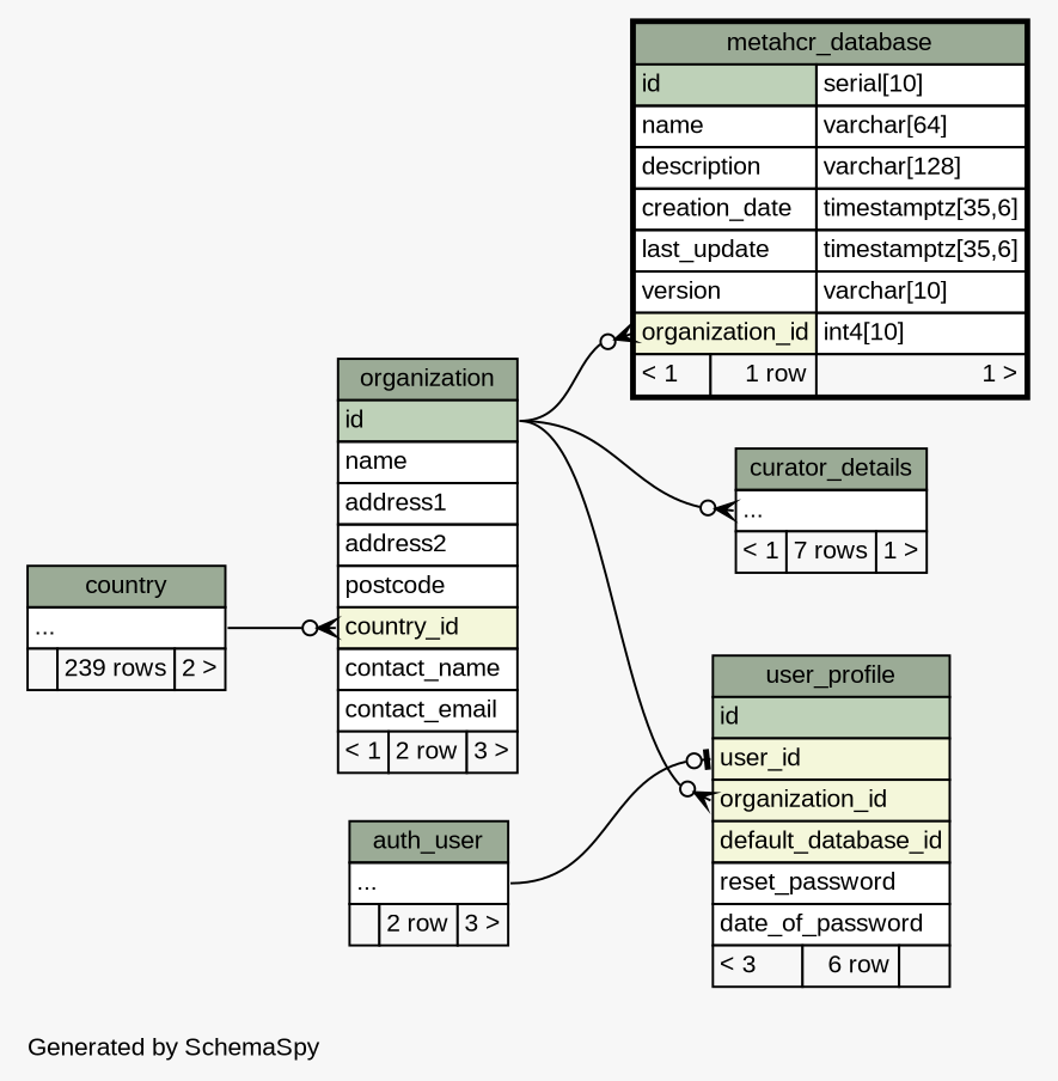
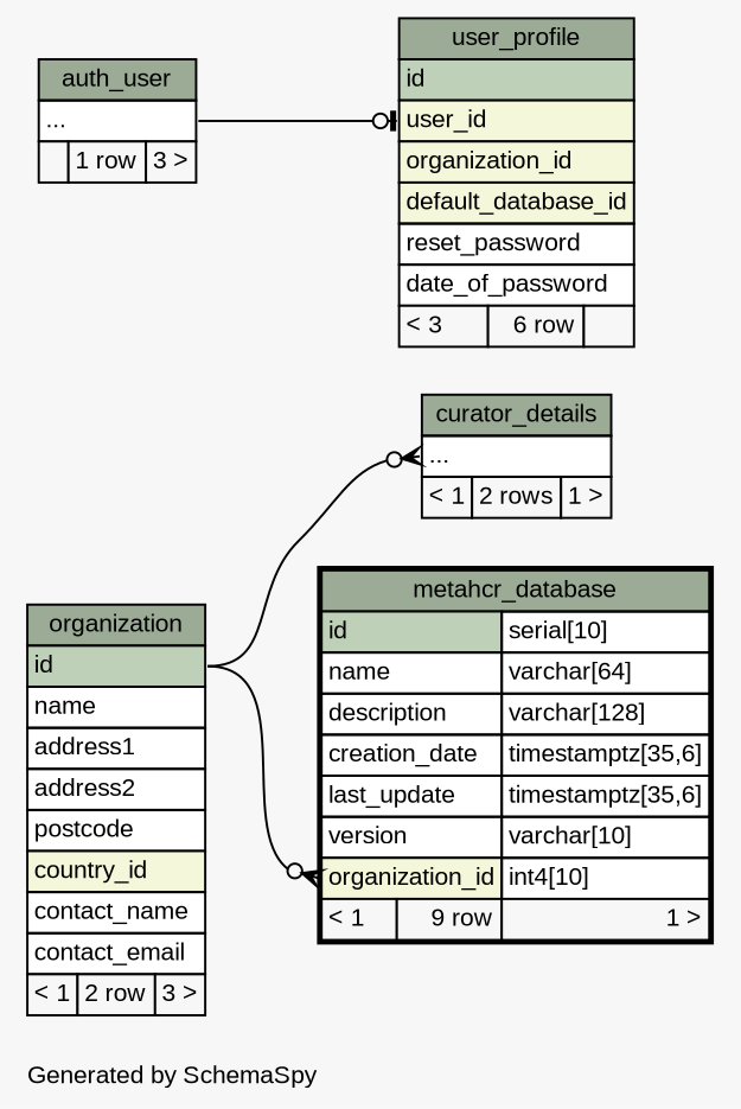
  digraph {
    bgcolor="#f7f7f7"
    fontname="Liberation Sans"
    fontsize=11
    label="\nGenerated by SchemaSpy"
    labeljust=l
    nodesep=0.18
    rankdir=RL
    ranksep=0.46
    node [fontname="Liberation Sans" fontsize=11 shape=plaintext]
    edge [arrowhead=none arrowsize=0.8 arrowtail=crowodot dir=back fontname="Liberation Sans" headport="id:e" tailport="organization_id:w"]
-   n1 [label=<     <TABLE BORDER="0" CELLBORDER="1" CELLSPACING="0" BGCOLOR="#ffffff">       <TR><TD COLSPAN="3" BGCOLOR="#9bab96" ALIGN="CENTER">curator_details</TD></TR>       <TR><TD PORT="elipses" COLSPAN="3" ALIGN="LEFT">...</TD></TR>       <TR><TD ALIGN="LEFT" BGCOLOR="#f7f7f7">&lt; 1</TD><TD ALIGN="RIGHT" BGCOLOR="#f7f7f7">7 rows</TD><TD ALIGN="RIGHT" BGCOLOR="#f7f7f7">1 &gt;</TD></TR>     </TABLE>>]
+   n1 [label=<     <TABLE BORDER="0" CELLBORDER="1" CELLSPACING="0" BGCOLOR="#ffffff">       <TR><TD COLSPAN="3" BGCOLOR="#9bab96" ALIGN="CENTER">curator_details</TD></TR>       <TR><TD PORT="elipses" COLSPAN="3" ALIGN="LEFT">...</TD></TR>       <TR><TD ALIGN="LEFT" BGCOLOR="#f7f7f7">&lt; 1</TD><TD ALIGN="RIGHT" BGCOLOR="#f7f7f7">2 rows</TD><TD ALIGN="RIGHT" BGCOLOR="#f7f7f7">1 &gt;</TD></TR>     </TABLE>>]
    n2 [label=<     <TABLE BORDER="0" CELLBORDER="1" CELLSPACING="0" BGCOLOR="#ffffff">       <TR><TD COLSPAN="3" BGCOLOR="#9bab96" ALIGN="CENTER">organization</TD></TR>       <TR><TD PORT="id" COLSPAN="3" BGCOLOR="#bed1b8" ALIGN="LEFT">id</TD></TR>       <TR><TD PORT="name" COLSPAN="3" ALIGN="LEFT">name</TD></TR>       <TR><TD PORT="address1" COLSPAN="3" ALIGN="LEFT">address1</TD></TR>       <TR><TD PORT="address2" COLSPAN="3" ALIGN="LEFT">address2</TD></TR>       <TR><TD PORT="postcode" COLSPAN="3" ALIGN="LEFT">postcode</TD></TR>       <TR><TD PORT="country_id" COLSPAN="3" BGCOLOR="#f4f7da" ALIGN="LEFT">country_id</TD></TR>       <TR><TD PORT="contact_name" COLSPAN="3" ALIGN="LEFT">contact_name</TD></TR>       <TR><TD PORT="contact_email" COLSPAN="3" ALIGN="LEFT">contact_email</TD></TR>       <TR><TD ALIGN="LEFT" BGCOLOR="#f7f7f7">&lt; 1</TD><TD ALIGN="RIGHT" BGCOLOR="#f7f7f7">2 row</TD><TD ALIGN="RIGHT" BGCOLOR="#f7f7f7">3 &gt;</TD></TR>     </TABLE>>]
-   n3 [label=<     <TABLE BORDER="0" CELLBORDER="1" CELLSPACING="0" BGCOLOR="#ffffff">       <TR><TD COLSPAN="3" BGCOLOR="#9bab96" ALIGN="CENTER">country</TD></TR>       <TR><TD PORT="elipses" COLSPAN="3" ALIGN="LEFT">...</TD></TR>       <TR><TD ALIGN="LEFT" BGCOLOR="#f7f7f7">  </TD><TD ALIGN="RIGHT" BGCOLOR="#f7f7f7">239 rows</TD><TD ALIGN="RIGHT" BGCOLOR="#f7f7f7">2 &gt;</TD></TR>     </TABLE>>]
-   n4 [label=<     <TABLE BORDER="2" CELLBORDER="1" CELLSPACING="0" BGCOLOR="#ffffff">       <TR><TD COLSPAN="3" BGCOLOR="#9bab96" ALIGN="CENTER">metahcr_database</TD></TR>       <TR><TD PORT="id" COLSPAN="2" BGCOLOR="#bed1b8" ALIGN="LEFT">id</TD><TD PORT="id.type" ALIGN="LEFT">serial[10]</TD></TR>       <TR><TD PORT="name" COLSPAN="2" ALIGN="LEFT">name</TD><TD PORT="name.type" ALIGN="LEFT">varchar[64]</TD></TR>       <TR><TD PORT="description" COLSPAN="2" ALIGN="LEFT">description</TD><TD PORT="description.type" ALIGN="LEFT">varchar[128]</TD></TR>       <TR><TD PORT="creation_date" COLSPAN="2" ALIGN="LEFT">creation_date</TD><TD PORT="creation_date.type" ALIGN="LEFT">timestamptz[35,6]</TD></TR>       <TR><TD PORT="last_update" COLSPAN="2" ALIGN="LEFT">last_update</TD><TD PORT="last_update.type" ALIGN="LEFT">timestamptz[35,6]</TD></TR>       <TR><TD PORT="version" COLSPAN="2" ALIGN="LEFT">version</TD><TD PORT="version.type" ALIGN="LEFT">varchar[10]</TD></TR>       <TR><TD PORT="organization_id" COLSPAN="2" BGCOLOR="#f4f7da" ALIGN="LEFT">organization_id</TD><TD PORT="organization_id.type" ALIGN="LEFT">int4[10]</TD></TR>       <TR><TD ALIGN="LEFT" BGCOLOR="#f7f7f7">&lt; 1</TD><TD ALIGN="RIGHT" BGCOLOR="#f7f7f7">1 row</TD><TD ALIGN="RIGHT" BGCOLOR="#f7f7f7">1 &gt;</TD></TR>     </TABLE>>]
+   n4 [label=<     <TABLE BORDER="2" CELLBORDER="1" CELLSPACING="0" BGCOLOR="#ffffff">       <TR><TD COLSPAN="3" BGCOLOR="#9bab96" ALIGN="CENTER">metahcr_database</TD></TR>       <TR><TD PORT="id" COLSPAN="2" BGCOLOR="#bed1b8" ALIGN="LEFT">id</TD><TD PORT="id.type" ALIGN="LEFT">serial[10]</TD></TR>       <TR><TD PORT="name" COLSPAN="2" ALIGN="LEFT">name</TD><TD PORT="name.type" ALIGN="LEFT">varchar[64]</TD></TR>       <TR><TD PORT="description" COLSPAN="2" ALIGN="LEFT">description</TD><TD PORT="description.type" ALIGN="LEFT">varchar[128]</TD></TR>       <TR><TD PORT="creation_date" COLSPAN="2" ALIGN="LEFT">creation_date</TD><TD PORT="creation_date.type" ALIGN="LEFT">timestamptz[35,6]</TD></TR>       <TR><TD PORT="last_update" COLSPAN="2" ALIGN="LEFT">last_update</TD><TD PORT="last_update.type" ALIGN="LEFT">timestamptz[35,6]</TD></TR>       <TR><TD PORT="version" COLSPAN="2" ALIGN="LEFT">version</TD><TD PORT="version.type" ALIGN="LEFT">varchar[10]</TD></TR>       <TR><TD PORT="organization_id" COLSPAN="2" BGCOLOR="#f4f7da" ALIGN="LEFT">organization_id</TD><TD PORT="organization_id.type" ALIGN="LEFT">int4[10]</TD></TR>       <TR><TD ALIGN="LEFT" BGCOLOR="#f7f7f7">&lt; 1</TD><TD ALIGN="RIGHT" BGCOLOR="#f7f7f7">9 row</TD><TD ALIGN="RIGHT" BGCOLOR="#f7f7f7">1 &gt;</TD></TR>     </TABLE>>]
    n5 [label=<     <TABLE BORDER="0" CELLBORDER="1" CELLSPACING="0" BGCOLOR="#ffffff">       <TR><TD COLSPAN="3" BGCOLOR="#9bab96" ALIGN="CENTER">user_profile</TD></TR>       <TR><TD PORT="id" COLSPAN="3" BGCOLOR="#bed1b8" ALIGN="LEFT">id</TD></TR>       <TR><TD PORT="user_id" COLSPAN="3" BGCOLOR="#f4f7da" ALIGN="LEFT">user_id</TD></TR>       <TR><TD PORT="organization_id" COLSPAN="3" BGCOLOR="#f4f7da" ALIGN="LEFT">organization_id</TD></TR>       <TR><TD PORT="default_database_id" COLSPAN="3" BGCOLOR="#f4f7da" ALIGN="LEFT">default_database_id</TD></TR>       <TR><TD PORT="reset_password" COLSPAN="3" ALIGN="LEFT">reset_password</TD></TR>       <TR><TD PORT="date_of_password" COLSPAN="3" ALIGN="LEFT">date_of_password</TD></TR>       <TR><TD ALIGN="LEFT" BGCOLOR="#f7f7f7">&lt; 3</TD><TD ALIGN="RIGHT" BGCOLOR="#f7f7f7">6 row</TD><TD ALIGN="RIGHT" BGCOLOR="#f7f7f7">  </TD></TR>     </TABLE>>]
-   n6 [label=<     <TABLE BORDER="0" CELLBORDER="1" CELLSPACING="0" BGCOLOR="#ffffff">       <TR><TD COLSPAN="3" BGCOLOR="#9bab96" ALIGN="CENTER">auth_user</TD></TR>       <TR><TD PORT="elipses" COLSPAN="3" ALIGN="LEFT">...</TD></TR>       <TR><TD ALIGN="LEFT" BGCOLOR="#f7f7f7">  </TD><TD ALIGN="RIGHT" BGCOLOR="#f7f7f7">2 row</TD><TD ALIGN="RIGHT" BGCOLOR="#f7f7f7">3 &gt;</TD></TR>     </TABLE>>]
+   n6 [label=<     <TABLE BORDER="0" CELLBORDER="1" CELLSPACING="0" BGCOLOR="#ffffff">       <TR><TD COLSPAN="3" BGCOLOR="#9bab96" ALIGN="CENTER">auth_user</TD></TR>       <TR><TD PORT="elipses" COLSPAN="3" ALIGN="LEFT">...</TD></TR>       <TR><TD ALIGN="LEFT" BGCOLOR="#f7f7f7">  </TD><TD ALIGN="RIGHT" BGCOLOR="#f7f7f7">1 row</TD><TD ALIGN="RIGHT" BGCOLOR="#f7f7f7">3 &gt;</TD></TR>     </TABLE>>]
    n1 -> n2 [tailport="elipses:w"]
-   n2 -> n3 [headport="elipses:e" tailport="country_id:w"]
    n4 -> n2
-   n5 -> n2
    n5 -> n6 [arrowtail=teeodot headport="elipses:e" tailport="user_id:w"]
  }
